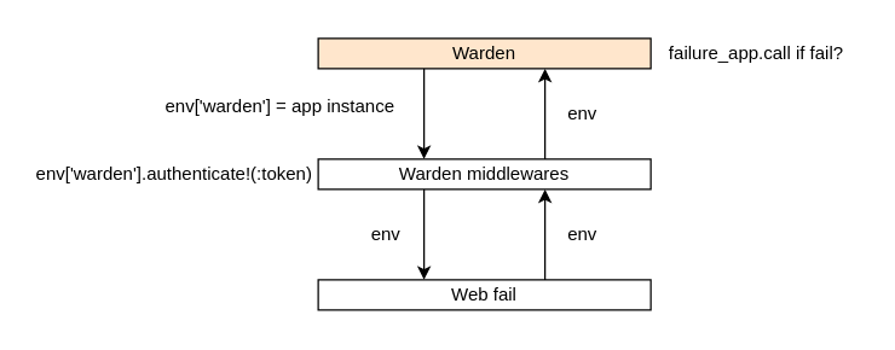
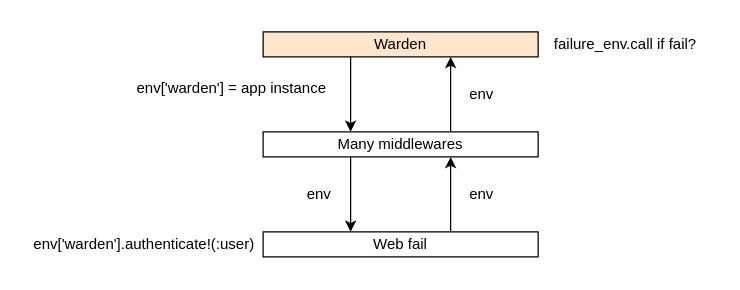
  <mxCell id="0" />
  <mxCell id="1" parent="0" />
  <mxCell id="2" value="Warden" style="rounded=0;whiteSpace=wrap;html=1;fillColor=#ffe6cc;" vertex="1" parent="1"><mxGeometry x="210" y="25" width="220" height="20" as="geometry" /></mxCell>
  <mxCell id="3" value="Web fail" style="rounded=0;whiteSpace=wrap;html=1;" vertex="1" parent="1"><mxGeometry x="210" y="185" width="220" height="20" as="geometry" /></mxCell>
- <mxCell id="4" value="Warden middlewares" style="rounded=0;whiteSpace=wrap;html=1;" vertex="1" parent="1"><mxGeometry x="210" y="105" width="220" height="20" as="geometry" /></mxCell>
+ <mxCell id="4" value="Many middlewares" style="rounded=0;whiteSpace=wrap;html=1;" vertex="1" parent="1"><mxGeometry x="210" y="105" width="220" height="20" as="geometry" /></mxCell>
  <mxCell id="5" value="" style="endArrow=classic;html=1;" edge="1" parent="1"><mxGeometry width="50" height="50" relative="1" as="geometry"><mxPoint x="280" y="45" as="sourcePoint" /><mxPoint x="280" y="105" as="targetPoint" /></mxGeometry></mxCell>
  <mxCell id="6" value="" style="endArrow=classic;html=1;" edge="1" parent="1"><mxGeometry width="50" height="50" relative="1" as="geometry"><mxPoint x="280" y="125" as="sourcePoint" /><mxPoint x="280" y="185" as="targetPoint" /></mxGeometry></mxCell>
  <mxCell id="7" value="" style="endArrow=classic;html=1;" edge="1" parent="1"><mxGeometry width="50" height="50" relative="1" as="geometry"><mxPoint x="360" y="185" as="sourcePoint" /><mxPoint x="360" y="125" as="targetPoint" /></mxGeometry></mxCell>
  <mxCell id="8" value="" style="endArrow=classic;html=1;" edge="1" parent="1"><mxGeometry width="50" height="50" relative="1" as="geometry"><mxPoint x="360" y="105" as="sourcePoint" /><mxPoint x="360" y="45" as="targetPoint" /></mxGeometry></mxCell>
  <mxCell id="9" value="env['warden'] = app instance" style="text;html=1;strokeColor=none;fillColor=none;align=center;verticalAlign=middle;whiteSpace=wrap;rounded=0;" vertex="1" parent="1"><mxGeometry x="90" y="55" width="190" height="30" as="geometry" /></mxCell>
- <mxCell id="11" value="failure_app.call if fail?" style="text;html=1;strokeColor=none;fillColor=none;align=center;verticalAlign=middle;whiteSpace=wrap;rounded=0;" vertex="1" parent="1"><mxGeometry x="430" y="20" width="140" height="30" as="geometry" /></mxCell>
+ <mxCell id="10" value="env['warden'].authenticate!(:user)" style="text;html=1;strokeColor=none;fillColor=none;align=center;verticalAlign=middle;whiteSpace=wrap;rounded=0;" vertex="1" parent="1"><mxGeometry x="20" y="180" width="190" height="30" as="geometry" /></mxCell>
+ <mxCell id="11" value="failure_env.call if fail?" style="text;html=1;strokeColor=none;fillColor=none;align=center;verticalAlign=middle;whiteSpace=wrap;rounded=0;" vertex="1" parent="1"><mxGeometry x="430" y="20" width="140" height="30" as="geometry" /></mxCell>
  <mxCell id="12" value="env" style="text;html=1;strokeColor=none;fillColor=none;align=center;verticalAlign=middle;whiteSpace=wrap;rounded=0;" vertex="1" parent="1"><mxGeometry x="230" y="145" width="50" height="20" as="geometry" /></mxCell>
  <mxCell id="13" value="env" style="text;html=1;strokeColor=none;fillColor=none;align=center;verticalAlign=middle;whiteSpace=wrap;rounded=0;" vertex="1" parent="1"><mxGeometry x="360" y="145" width="50" height="20" as="geometry" /></mxCell>
  <mxCell id="14" value="env" style="text;html=1;strokeColor=none;fillColor=none;align=center;verticalAlign=middle;whiteSpace=wrap;rounded=0;" vertex="1" parent="1"><mxGeometry x="360" y="65" width="50" height="20" as="geometry" /></mxCell>
- <mxCell id="15" value="env['warden'].authenticate!(:token)" style="text;html=1;strokeColor=none;fillColor=none;align=center;verticalAlign=middle;whiteSpace=wrap;rounded=0;" vertex="1" parent="1"><mxGeometry x="20" y="100" width="190" height="30" as="geometry" /></mxCell>
